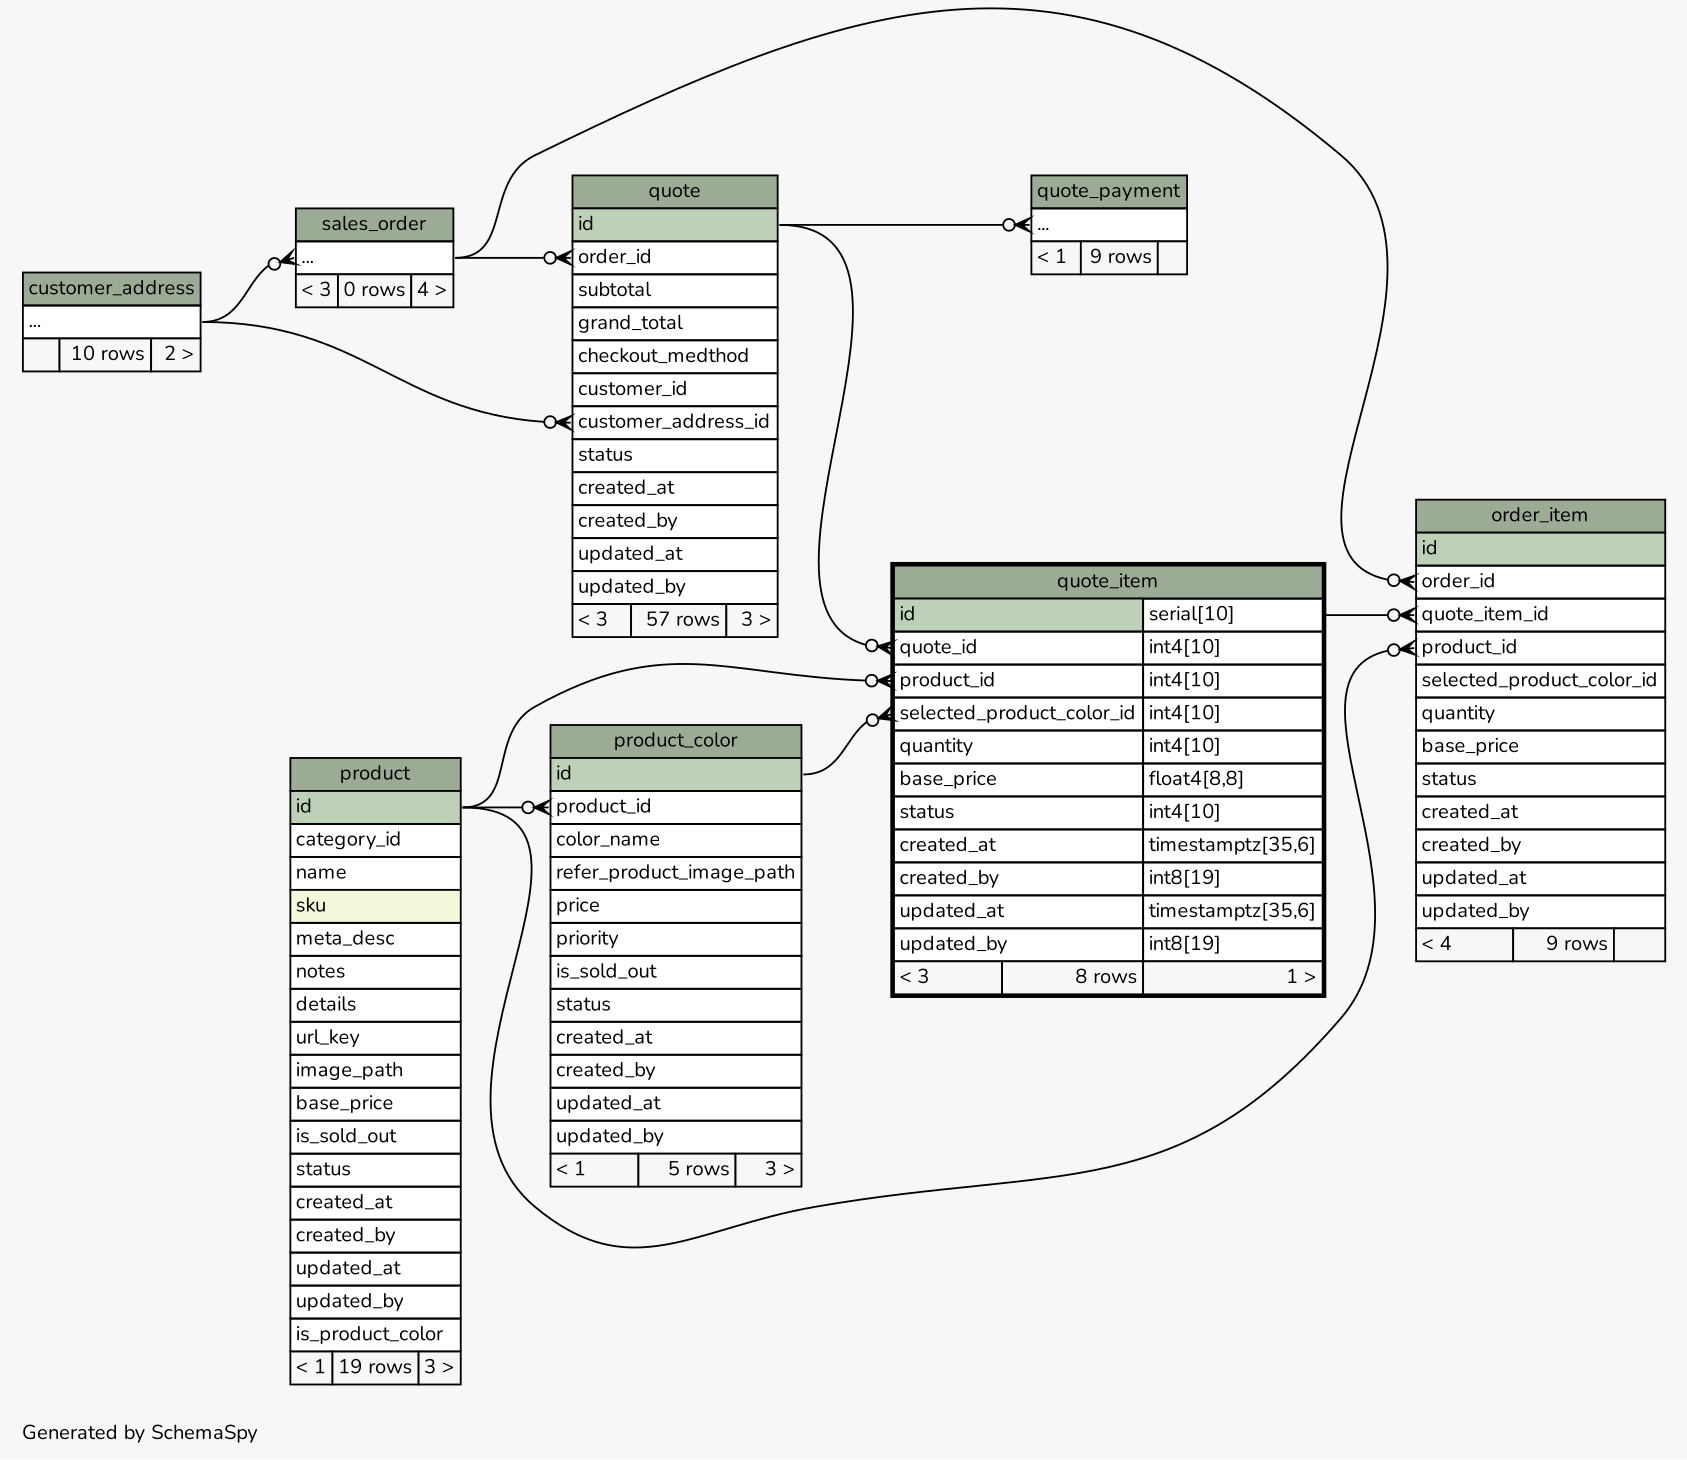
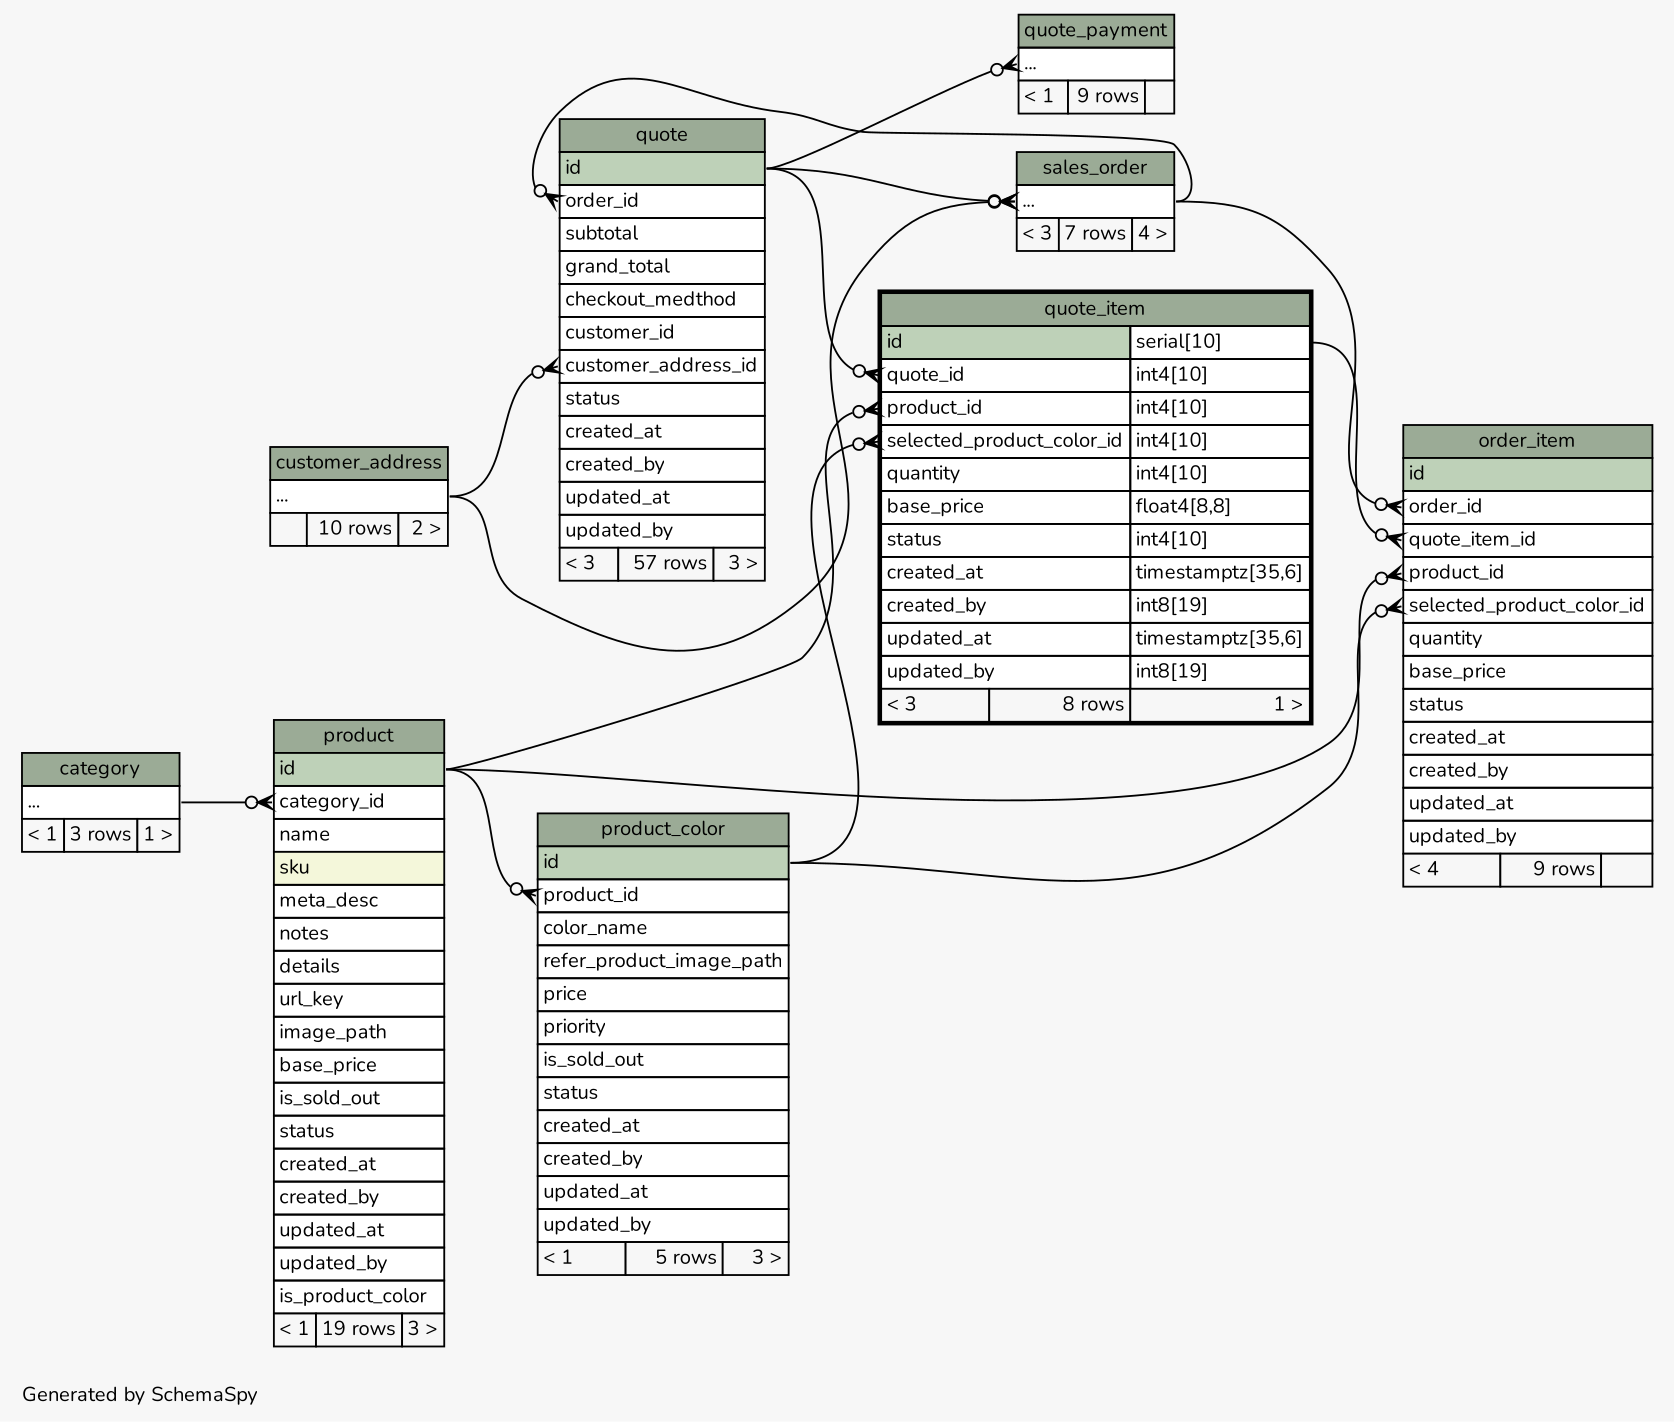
  digraph {
    bgcolor="#f7f7f7"
    fontname=Nunito
    fontsize=11
    label="\nGenerated by SchemaSpy"
    labeljust=l
    nodesep=0.18
    rankdir=RL
    ranksep=0.46
    node [fontname=Nunito fontsize=11 shape=plaintext]
    edge [arrowhead=none arrowsize=0.8 arrowtail=crowodot dir=back fontname=Nunito headport="id:e" tailport="product_id:w"]
    n1 [label=<     <TABLE BORDER="0" CELLBORDER="1" CELLSPACING="0" BGCOLOR="#ffffff">       <TR><TD COLSPAN="3" BGCOLOR="#9bab96" ALIGN="CENTER">order_item</TD></TR>       <TR><TD PORT="id" COLSPAN="3" BGCOLOR="#bed1b8" ALIGN="LEFT">id</TD></TR>       <TR><TD PORT="order_id" COLSPAN="3" ALIGN="LEFT">order_id</TD></TR>       <TR><TD PORT="quote_item_id" COLSPAN="3" ALIGN="LEFT">quote_item_id</TD></TR>       <TR><TD PORT="product_id" COLSPAN="3" ALIGN="LEFT">product_id</TD></TR>       <TR><TD PORT="selected_product_color_id" COLSPAN="3" ALIGN="LEFT">selected_product_color_id</TD></TR>       <TR><TD PORT="quantity" COLSPAN="3" ALIGN="LEFT">quantity</TD></TR>       <TR><TD PORT="base_price" COLSPAN="3" ALIGN="LEFT">base_price</TD></TR>       <TR><TD PORT="status" COLSPAN="3" ALIGN="LEFT">status</TD></TR>       <TR><TD PORT="created_at" COLSPAN="3" ALIGN="LEFT">created_at</TD></TR>       <TR><TD PORT="created_by" COLSPAN="3" ALIGN="LEFT">created_by</TD></TR>       <TR><TD PORT="updated_at" COLSPAN="3" ALIGN="LEFT">updated_at</TD></TR>       <TR><TD PORT="updated_by" COLSPAN="3" ALIGN="LEFT">updated_by</TD></TR>       <TR><TD ALIGN="LEFT" BGCOLOR="#f7f7f7">&lt; 4</TD><TD ALIGN="RIGHT" BGCOLOR="#f7f7f7">9 rows</TD><TD ALIGN="RIGHT" BGCOLOR="#f7f7f7">  </TD></TR>     </TABLE>>]
-   n2 [label=<     <TABLE BORDER="0" CELLBORDER="1" CELLSPACING="0" BGCOLOR="#ffffff">       <TR><TD COLSPAN="3" BGCOLOR="#9bab96" ALIGN="CENTER">sales_order</TD></TR>       <TR><TD PORT="elipses" COLSPAN="3" ALIGN="LEFT">...</TD></TR>       <TR><TD ALIGN="LEFT" BGCOLOR="#f7f7f7">&lt; 3</TD><TD ALIGN="RIGHT" BGCOLOR="#f7f7f7">0 rows</TD><TD ALIGN="RIGHT" BGCOLOR="#f7f7f7">4 &gt;</TD></TR>     </TABLE>>]
+   n2 [label=<     <TABLE BORDER="0" CELLBORDER="1" CELLSPACING="0" BGCOLOR="#ffffff">       <TR><TD COLSPAN="3" BGCOLOR="#9bab96" ALIGN="CENTER">sales_order</TD></TR>       <TR><TD PORT="elipses" COLSPAN="3" ALIGN="LEFT">...</TD></TR>       <TR><TD ALIGN="LEFT" BGCOLOR="#f7f7f7">&lt; 3</TD><TD ALIGN="RIGHT" BGCOLOR="#f7f7f7">7 rows</TD><TD ALIGN="RIGHT" BGCOLOR="#f7f7f7">4 &gt;</TD></TR>     </TABLE>>]
    n3 [label=<     <TABLE BORDER="0" CELLBORDER="1" CELLSPACING="0" BGCOLOR="#ffffff">       <TR><TD COLSPAN="3" BGCOLOR="#9bab96" ALIGN="CENTER">product</TD></TR>       <TR><TD PORT="id" COLSPAN="3" BGCOLOR="#bed1b8" ALIGN="LEFT">id</TD></TR>       <TR><TD PORT="category_id" COLSPAN="3" ALIGN="LEFT">category_id</TD></TR>       <TR><TD PORT="name" COLSPAN="3" ALIGN="LEFT">name</TD></TR>       <TR><TD PORT="sku" COLSPAN="3" BGCOLOR="#f4f7da" ALIGN="LEFT">sku</TD></TR>       <TR><TD PORT="meta_desc" COLSPAN="3" ALIGN="LEFT">meta_desc</TD></TR>       <TR><TD PORT="notes" COLSPAN="3" ALIGN="LEFT">notes</TD></TR>       <TR><TD PORT="details" COLSPAN="3" ALIGN="LEFT">details</TD></TR>       <TR><TD PORT="url_key" COLSPAN="3" ALIGN="LEFT">url_key</TD></TR>       <TR><TD PORT="image_path" COLSPAN="3" ALIGN="LEFT">image_path</TD></TR>       <TR><TD PORT="base_price" COLSPAN="3" ALIGN="LEFT">base_price</TD></TR>       <TR><TD PORT="is_sold_out" COLSPAN="3" ALIGN="LEFT">is_sold_out</TD></TR>       <TR><TD PORT="status" COLSPAN="3" ALIGN="LEFT">status</TD></TR>       <TR><TD PORT="created_at" COLSPAN="3" ALIGN="LEFT">created_at</TD></TR>       <TR><TD PORT="created_by" COLSPAN="3" ALIGN="LEFT">created_by</TD></TR>       <TR><TD PORT="updated_at" COLSPAN="3" ALIGN="LEFT">updated_at</TD></TR>       <TR><TD PORT="updated_by" COLSPAN="3" ALIGN="LEFT">updated_by</TD></TR>       <TR><TD PORT="is_product_color" COLSPAN="3" ALIGN="LEFT">is_product_color</TD></TR>       <TR><TD ALIGN="LEFT" BGCOLOR="#f7f7f7">&lt; 1</TD><TD ALIGN="RIGHT" BGCOLOR="#f7f7f7">19 rows</TD><TD ALIGN="RIGHT" BGCOLOR="#f7f7f7">3 &gt;</TD></TR>     </TABLE>>]
    n4 [label=<     <TABLE BORDER="2" CELLBORDER="1" CELLSPACING="0" BGCOLOR="#ffffff">       <TR><TD COLSPAN="3" BGCOLOR="#9bab96" ALIGN="CENTER">quote_item</TD></TR>       <TR><TD PORT="id" COLSPAN="2" BGCOLOR="#bed1b8" ALIGN="LEFT">id</TD><TD PORT="id.type" ALIGN="LEFT">serial[10]</TD></TR>       <TR><TD PORT="quote_id" COLSPAN="2" ALIGN="LEFT">quote_id</TD><TD PORT="quote_id.type" ALIGN="LEFT">int4[10]</TD></TR>       <TR><TD PORT="product_id" COLSPAN="2" ALIGN="LEFT">product_id</TD><TD PORT="product_id.type" ALIGN="LEFT">int4[10]</TD></TR>       <TR><TD PORT="selected_product_color_id" COLSPAN="2" ALIGN="LEFT">selected_product_color_id</TD><TD PORT="selected_product_color_id.type" ALIGN="LEFT">int4[10]</TD></TR>       <TR><TD PORT="quantity" COLSPAN="2" ALIGN="LEFT">quantity</TD><TD PORT="quantity.type" ALIGN="LEFT">int4[10]</TD></TR>       <TR><TD PORT="base_price" COLSPAN="2" ALIGN="LEFT">base_price</TD><TD PORT="base_price.type" ALIGN="LEFT">float4[8,8]</TD></TR>       <TR><TD PORT="status" COLSPAN="2" ALIGN="LEFT">status</TD><TD PORT="status.type" ALIGN="LEFT">int4[10]</TD></TR>       <TR><TD PORT="created_at" COLSPAN="2" ALIGN="LEFT">created_at</TD><TD PORT="created_at.type" ALIGN="LEFT">timestamptz[35,6]</TD></TR>       <TR><TD PORT="created_by" COLSPAN="2" ALIGN="LEFT">created_by</TD><TD PORT="created_by.type" ALIGN="LEFT">int8[19]</TD></TR>       <TR><TD PORT="updated_at" COLSPAN="2" ALIGN="LEFT">updated_at</TD><TD PORT="updated_at.type" ALIGN="LEFT">timestamptz[35,6]</TD></TR>       <TR><TD PORT="updated_by" COLSPAN="2" ALIGN="LEFT">updated_by</TD><TD PORT="updated_by.type" ALIGN="LEFT">int8[19]</TD></TR>       <TR><TD ALIGN="LEFT" BGCOLOR="#f7f7f7">&lt; 3</TD><TD ALIGN="RIGHT" BGCOLOR="#f7f7f7">8 rows</TD><TD ALIGN="RIGHT" BGCOLOR="#f7f7f7">1 &gt;</TD></TR>     </TABLE>>]
    n5 [label=<     <TABLE BORDER="0" CELLBORDER="1" CELLSPACING="0" BGCOLOR="#ffffff">       <TR><TD COLSPAN="3" BGCOLOR="#9bab96" ALIGN="CENTER">product_color</TD></TR>       <TR><TD PORT="id" COLSPAN="3" BGCOLOR="#bed1b8" ALIGN="LEFT">id</TD></TR>       <TR><TD PORT="product_id" COLSPAN="3" ALIGN="LEFT">product_id</TD></TR>       <TR><TD PORT="color_name" COLSPAN="3" ALIGN="LEFT">color_name</TD></TR>       <TR><TD PORT="refer_product_image_path" COLSPAN="3" ALIGN="LEFT">refer_product_image_path</TD></TR>       <TR><TD PORT="price" COLSPAN="3" ALIGN="LEFT">price</TD></TR>       <TR><TD PORT="priority" COLSPAN="3" ALIGN="LEFT">priority</TD></TR>       <TR><TD PORT="is_sold_out" COLSPAN="3" ALIGN="LEFT">is_sold_out</TD></TR>       <TR><TD PORT="status" COLSPAN="3" ALIGN="LEFT">status</TD></TR>       <TR><TD PORT="created_at" COLSPAN="3" ALIGN="LEFT">created_at</TD></TR>       <TR><TD PORT="created_by" COLSPAN="3" ALIGN="LEFT">created_by</TD></TR>       <TR><TD PORT="updated_at" COLSPAN="3" ALIGN="LEFT">updated_at</TD></TR>       <TR><TD PORT="updated_by" COLSPAN="3" ALIGN="LEFT">updated_by</TD></TR>       <TR><TD ALIGN="LEFT" BGCOLOR="#f7f7f7">&lt; 1</TD><TD ALIGN="RIGHT" BGCOLOR="#f7f7f7">5 rows</TD><TD ALIGN="RIGHT" BGCOLOR="#f7f7f7">3 &gt;</TD></TR>     </TABLE>>]
    n6 [label=<     <TABLE BORDER="0" CELLBORDER="1" CELLSPACING="0" BGCOLOR="#ffffff">       <TR><TD COLSPAN="3" BGCOLOR="#9bab96" ALIGN="CENTER">quote</TD></TR>       <TR><TD PORT="id" COLSPAN="3" BGCOLOR="#bed1b8" ALIGN="LEFT">id</TD></TR>       <TR><TD PORT="order_id" COLSPAN="3" ALIGN="LEFT">order_id</TD></TR>       <TR><TD PORT="subtotal" COLSPAN="3" ALIGN="LEFT">subtotal</TD></TR>       <TR><TD PORT="grand_total" COLSPAN="3" ALIGN="LEFT">grand_total</TD></TR>       <TR><TD PORT="checkout_medthod" COLSPAN="3" ALIGN="LEFT">checkout_medthod</TD></TR>       <TR><TD PORT="customer_id" COLSPAN="3" ALIGN="LEFT">customer_id</TD></TR>       <TR><TD PORT="customer_address_id" COLSPAN="3" ALIGN="LEFT">customer_address_id</TD></TR>       <TR><TD PORT="status" COLSPAN="3" ALIGN="LEFT">status</TD></TR>       <TR><TD PORT="created_at" COLSPAN="3" ALIGN="LEFT">created_at</TD></TR>       <TR><TD PORT="created_by" COLSPAN="3" ALIGN="LEFT">created_by</TD></TR>       <TR><TD PORT="updated_at" COLSPAN="3" ALIGN="LEFT">updated_at</TD></TR>       <TR><TD PORT="updated_by" COLSPAN="3" ALIGN="LEFT">updated_by</TD></TR>       <TR><TD ALIGN="LEFT" BGCOLOR="#f7f7f7">&lt; 3</TD><TD ALIGN="RIGHT" BGCOLOR="#f7f7f7">57 rows</TD><TD ALIGN="RIGHT" BGCOLOR="#f7f7f7">3 &gt;</TD></TR>     </TABLE>>]
    n7 [label=<     <TABLE BORDER="0" CELLBORDER="1" CELLSPACING="0" BGCOLOR="#ffffff">       <TR><TD COLSPAN="3" BGCOLOR="#9bab96" ALIGN="CENTER">customer_address</TD></TR>       <TR><TD PORT="elipses" COLSPAN="3" ALIGN="LEFT">...</TD></TR>       <TR><TD ALIGN="LEFT" BGCOLOR="#f7f7f7">  </TD><TD ALIGN="RIGHT" BGCOLOR="#f7f7f7">10 rows</TD><TD ALIGN="RIGHT" BGCOLOR="#f7f7f7">2 &gt;</TD></TR>     </TABLE>>]
+   n8 [label=<     <TABLE BORDER="0" CELLBORDER="1" CELLSPACING="0" BGCOLOR="#ffffff">       <TR><TD COLSPAN="3" BGCOLOR="#9bab96" ALIGN="CENTER">category</TD></TR>       <TR><TD PORT="elipses" COLSPAN="3" ALIGN="LEFT">...</TD></TR>       <TR><TD ALIGN="LEFT" BGCOLOR="#f7f7f7">&lt; 1</TD><TD ALIGN="RIGHT" BGCOLOR="#f7f7f7">3 rows</TD><TD ALIGN="RIGHT" BGCOLOR="#f7f7f7">1 &gt;</TD></TR>     </TABLE>>]
    n9 [label=<     <TABLE BORDER="0" CELLBORDER="1" CELLSPACING="0" BGCOLOR="#ffffff">       <TR><TD COLSPAN="3" BGCOLOR="#9bab96" ALIGN="CENTER">quote_payment</TD></TR>       <TR><TD PORT="elipses" COLSPAN="3" ALIGN="LEFT">...</TD></TR>       <TR><TD ALIGN="LEFT" BGCOLOR="#f7f7f7">&lt; 1</TD><TD ALIGN="RIGHT" BGCOLOR="#f7f7f7">9 rows</TD><TD ALIGN="RIGHT" BGCOLOR="#f7f7f7">  </TD></TR>     </TABLE>>]
    n1 -> n2 [headport="elipses:e" tailport="order_id:w"]
    n1 -> n3
    n1 -> n4 [headport="id.type:e" tailport="quote_item_id:w"]
+   n1 -> n5 [tailport="selected_product_color_id:w"]
+   n2 -> n6 [tailport="elipses:w"]
    n2 -> n7 [headport="elipses:e" tailport="elipses:w"]
+   n3 -> n8 [headport="elipses:e" tailport="category_id:w"]
    n4 -> n3
    n4 -> n5 [tailport="selected_product_color_id:w"]
    n4 -> n6 [tailport="quote_id:w"]
    n5 -> n3
    n6 -> n2 [headport="elipses:e" tailport="order_id:w"]
    n6 -> n7 [headport="elipses:e" tailport="customer_address_id:w"]
    n9 -> n6 [tailport="elipses:w"]
  }
